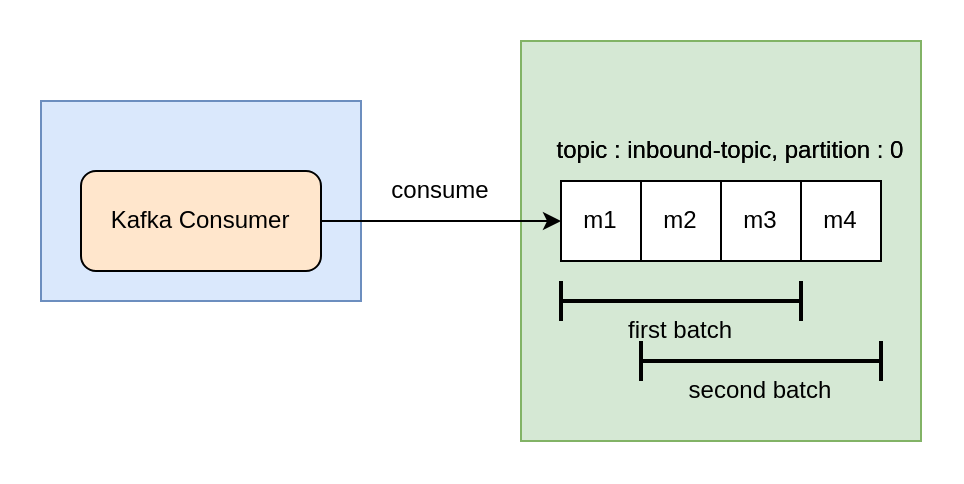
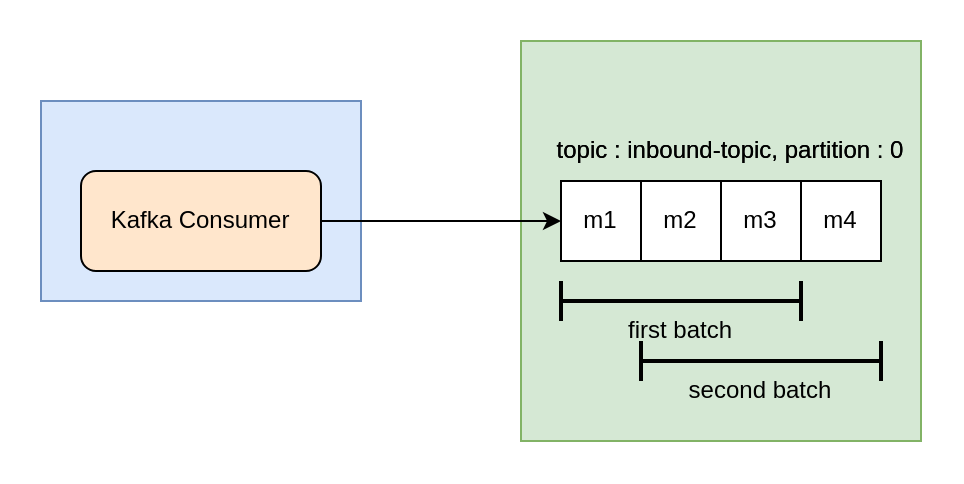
  <mxCell id="0" />
  <mxCell id="1" parent="0" />
  <mxCell id="2" value="" style="rounded=0;whiteSpace=wrap;html=1;fillColor=#dae8fc;strokeColor=#6c8ebf;" parent="1" vertex="1"><mxGeometry x="20" y="50" width="160" height="100" as="geometry" /></mxCell>
  <mxCell id="3" value="Kafka Consumer" style="rounded=1;whiteSpace=wrap;html=1;fillColor=#ffe6cc;" parent="1" vertex="1"><mxGeometry x="40" y="85" width="120" height="50" as="geometry" /></mxCell>
  <mxCell id="4" value="" style="rounded=0;whiteSpace=wrap;html=1;fillColor=#d5e8d4;strokeColor=#82b366;" parent="1" vertex="1"><mxGeometry x="260" y="20" width="200" height="200" as="geometry" /></mxCell>
  <mxCell id="5" value="topic : inbound-topic, partition : 0" style="text;html=1;align=center;verticalAlign=middle;whiteSpace=wrap;rounded=0;" parent="1" vertex="1"><mxGeometry x="270" y="60" width="190" height="30" as="geometry" /></mxCell>
  <mxCell id="6" value="" style="group" parent="1" vertex="1" connectable="0"><mxGeometry x="280" y="90" width="160" height="40" as="geometry" /></mxCell>
  <mxCell id="7" value="m1" style="rounded=0;whiteSpace=wrap;html=1;" parent="6" vertex="1"><mxGeometry width="40" height="40" as="geometry" /></mxCell>
  <mxCell id="8" value="m2" style="rounded=0;whiteSpace=wrap;html=1;" parent="6" vertex="1"><mxGeometry x="40" width="40" height="40" as="geometry" /></mxCell>
  <mxCell id="9" value="m3" style="rounded=0;whiteSpace=wrap;html=1;" parent="6" vertex="1"><mxGeometry x="80" width="40" height="40" as="geometry" /></mxCell>
  <mxCell id="10" value="m4" style="rounded=0;whiteSpace=wrap;html=1;" parent="6" vertex="1"><mxGeometry x="120" width="40" height="40" as="geometry" /></mxCell>
  <mxCell id="11" value="" style="shape=crossbar;whiteSpace=wrap;html=1;rounded=1;strokeWidth=2;" parent="1" vertex="1"><mxGeometry x="280" y="140" width="120" height="20" as="geometry" /></mxCell>
  <mxCell id="12" value="first batch" style="text;html=1;align=center;verticalAlign=middle;whiteSpace=wrap;rounded=0;" parent="1" vertex="1"><mxGeometry x="310" y="150" width="60" height="30" as="geometry" /></mxCell>
  <mxCell id="13" style="edgeStyle=orthogonalEdgeStyle;rounded=0;orthogonalLoop=1;jettySize=auto;html=1;entryX=0;entryY=0.5;entryDx=0;entryDy=0;" parent="1" source="3" target="7" edge="1"><mxGeometry relative="1" as="geometry" /></mxCell>
  <mxCell id="14" value="" style="shape=crossbar;whiteSpace=wrap;html=1;rounded=1;strokeWidth=2;" parent="1" vertex="1"><mxGeometry x="320" y="170" width="120" height="20" as="geometry" /></mxCell>
  <mxCell id="15" value="second batch" style="text;html=1;align=center;verticalAlign=middle;whiteSpace=wrap;rounded=0;" parent="1" vertex="1"><mxGeometry x="340" y="180" width="80" height="30" as="geometry" /></mxCell>
  <mxCell id="16" value="topic : inbound-topic, partition : 0" style="text;html=1;align=center;verticalAlign=middle;whiteSpace=wrap;rounded=0;" vertex="1" parent="1"><mxGeometry x="270" y="60" width="190" height="30" as="geometry" /></mxCell>
  <mxCell id="17" value="" style="group" vertex="1" connectable="0" parent="1"><mxGeometry x="280" y="90" width="160" height="40" as="geometry" /></mxCell>
  <mxCell id="18" value="m1" style="rounded=0;whiteSpace=wrap;html=1;" vertex="1" parent="17"><mxGeometry width="40" height="40" as="geometry" /></mxCell>
  <mxCell id="19" value="m2" style="rounded=0;whiteSpace=wrap;html=1;" vertex="1" parent="17"><mxGeometry x="40" width="40" height="40" as="geometry" /></mxCell>
  <mxCell id="20" value="m3" style="rounded=0;whiteSpace=wrap;html=1;" vertex="1" parent="17"><mxGeometry x="80" width="40" height="40" as="geometry" /></mxCell>
  <mxCell id="21" value="m4" style="rounded=0;whiteSpace=wrap;html=1;" vertex="1" parent="17"><mxGeometry x="120" width="40" height="40" as="geometry" /></mxCell>
- <mxCell id="22" value="consume" style="text;html=1;align=center;verticalAlign=middle;whiteSpace=wrap;rounded=0;" vertex="1" parent="1"><mxGeometry x="190" y="80" width="60" height="30" as="geometry" /></mxCell>
